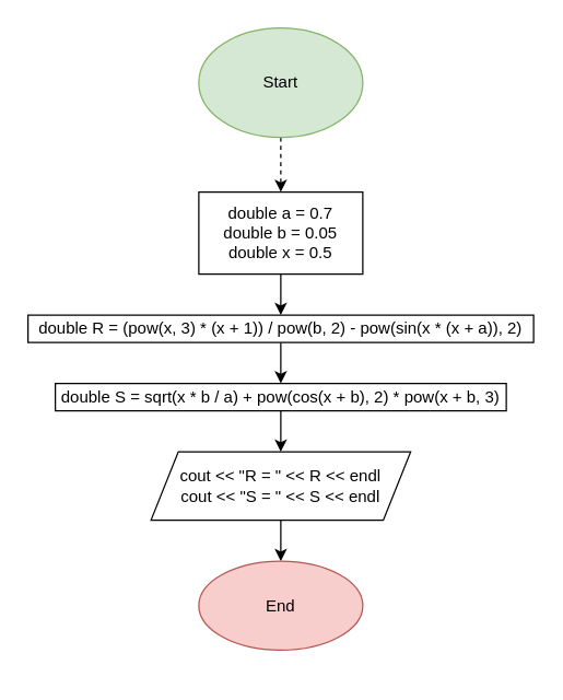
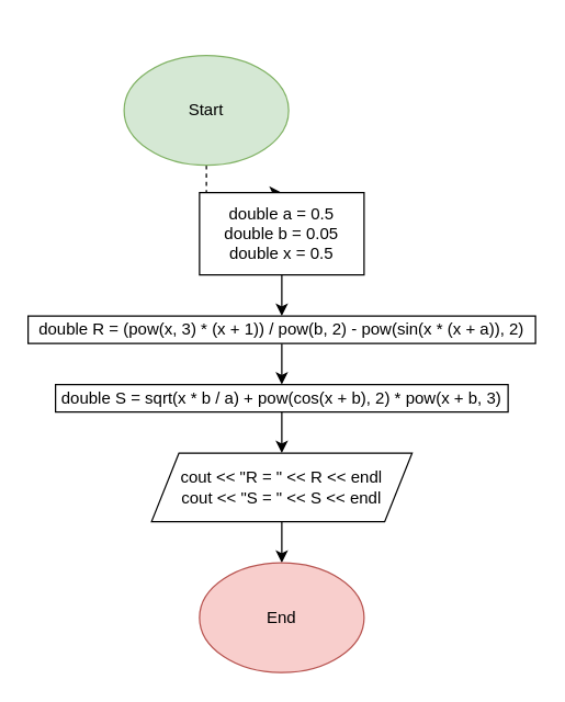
  <mxCell id="0" />
  <mxCell id="1" parent="0" />
  <mxCell id="2" value="" style="edgeStyle=orthogonalEdgeStyle;rounded=0;orthogonalLoop=1;jettySize=auto;html=1;dashed=1;" edge="1" parent="1" source="3" target="5"><mxGeometry relative="1" as="geometry" /></mxCell>
- <mxCell id="3" value="Start" style="ellipse;whiteSpace=wrap;html=1;fillColor=#d5e8d4;strokeColor=#82b366;" vertex="1" parent="1"><mxGeometry x="145" width="120" height="80" as="geometry" y="20" /></mxCell>
+ <mxCell id="3" value="Start" style="ellipse;whiteSpace=wrap;html=1;fillColor=#d5e8d4;strokeColor=#82b366;" vertex="1" parent="1"><mxGeometry x="90" y="40" width="120" height="80" as="geometry" /></mxCell>
  <mxCell id="4" value="" style="edgeStyle=orthogonalEdgeStyle;rounded=0;orthogonalLoop=1;jettySize=auto;html=1;" edge="1" parent="1" source="5" target="7"><mxGeometry relative="1" as="geometry" /></mxCell>
- <mxCell id="5" value="double a = 0.7&lt;br&gt;double b = 0.05&lt;br&gt;double x = 0.5" style="rounded=0;whiteSpace=wrap;html=1;" vertex="1" parent="1"><mxGeometry x="145" y="140" width="120" height="60" as="geometry" /></mxCell>
+ <mxCell id="5" value="double a = 0.5&lt;br&gt;double b = 0.05&lt;br&gt;double x = 0.5" style="rounded=0;whiteSpace=wrap;html=1;" vertex="1" parent="1"><mxGeometry x="145" y="140" width="120" height="60" as="geometry" /></mxCell>
  <mxCell id="6" value="" style="edgeStyle=orthogonalEdgeStyle;rounded=0;orthogonalLoop=1;jettySize=auto;html=1;" edge="1" parent="1" source="7" target="9"><mxGeometry relative="1" as="geometry" /></mxCell>
  <mxCell id="7" value="double R = (pow(x, 3) * (x + 1)) / pow(b, 2) - pow(sin(x * (x + a)), 2)" style="rounded=0;whiteSpace=wrap;html=1;" vertex="1" parent="1"><mxGeometry y="230" width="370" height="20" as="geometry" x="20" /></mxCell>
  <mxCell id="8" value="" style="edgeStyle=orthogonalEdgeStyle;rounded=0;orthogonalLoop=1;jettySize=auto;html=1;" edge="1" parent="1" source="9" target="11"><mxGeometry relative="1" as="geometry" /></mxCell>
  <mxCell id="9" value="double S = sqrt(x * b / a) + pow(cos(x + b), 2) * pow(x + b, 3)" style="rounded=0;whiteSpace=wrap;html=1;" vertex="1" parent="1"><mxGeometry x="40" y="280" width="330" height="20" as="geometry" /></mxCell>
  <mxCell id="10" value="" style="edgeStyle=orthogonalEdgeStyle;rounded=0;orthogonalLoop=1;jettySize=auto;html=1;" edge="1" parent="1" source="11" target="12"><mxGeometry relative="1" as="geometry" /></mxCell>
  <mxCell id="11" value="&lt;div&gt;cout &amp;lt;&amp;lt; &quot;R = &quot; &amp;lt;&amp;lt; R &amp;lt;&amp;lt; endl&lt;/div&gt;&lt;div&gt;cout &amp;lt;&amp;lt; &quot;S = &quot; &amp;lt;&amp;lt; S &amp;lt;&amp;lt; endl&lt;/div&gt;" style="shape=parallelogram;perimeter=parallelogramPerimeter;whiteSpace=wrap;html=1;fixedSize=1;" vertex="1" parent="1"><mxGeometry x="110" y="330" width="190" height="50" as="geometry" /></mxCell>
- <mxCell id="12" value="End" style="ellipse;whiteSpace=wrap;html=1;fillColor=#f8cecc;strokeColor=#b85450;" vertex="1" parent="1"><mxGeometry x="145" y="410" width="120" height="65" as="geometry" /></mxCell>
+ <mxCell id="12" value="End" style="ellipse;whiteSpace=wrap;html=1;fillColor=#f8cecc;strokeColor=#b85450;" vertex="1" parent="1"><mxGeometry x="145" y="410" width="120" height="80" as="geometry" /></mxCell>
